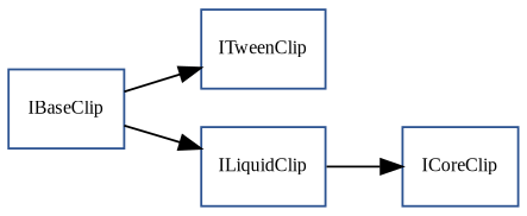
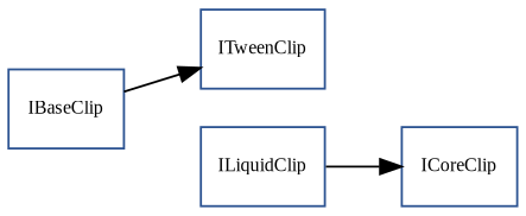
  strict digraph {
    fontname="Liberation Serif"
    rankdir=LR
    node [color="#2d5492" fontname="Liberation Serif" fontsize=9 shape=record]
    edge [fontname="Liberation Serif"]
    n1 [label=ITweenClip]
    n2 [label=ILiquidClip]
    n3 [label=ICoreClip]
    n4 [label=IBaseClip]
    n2 -> n3
    n4 -> n1
-   n4 -> n2
  }
